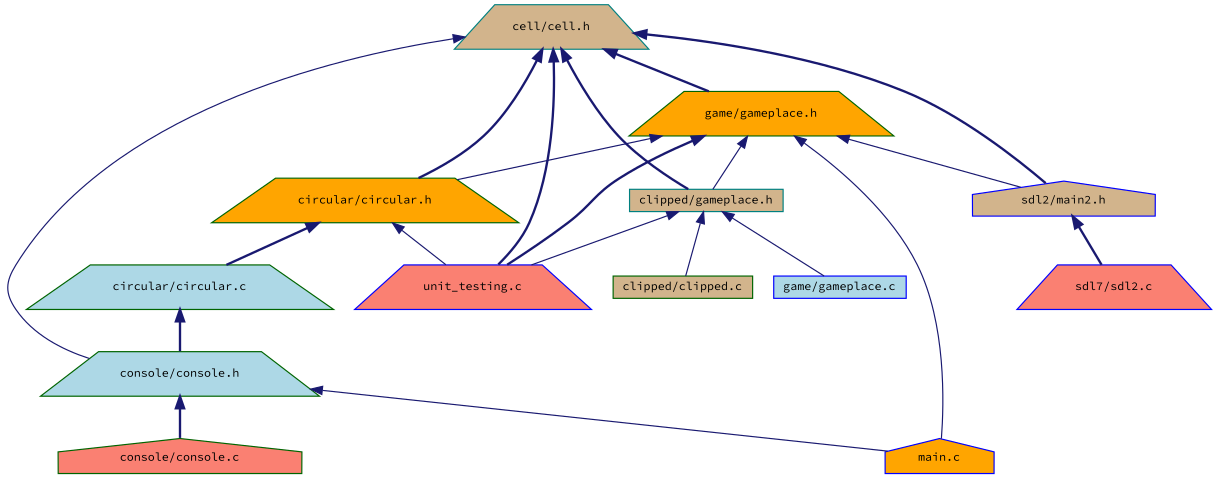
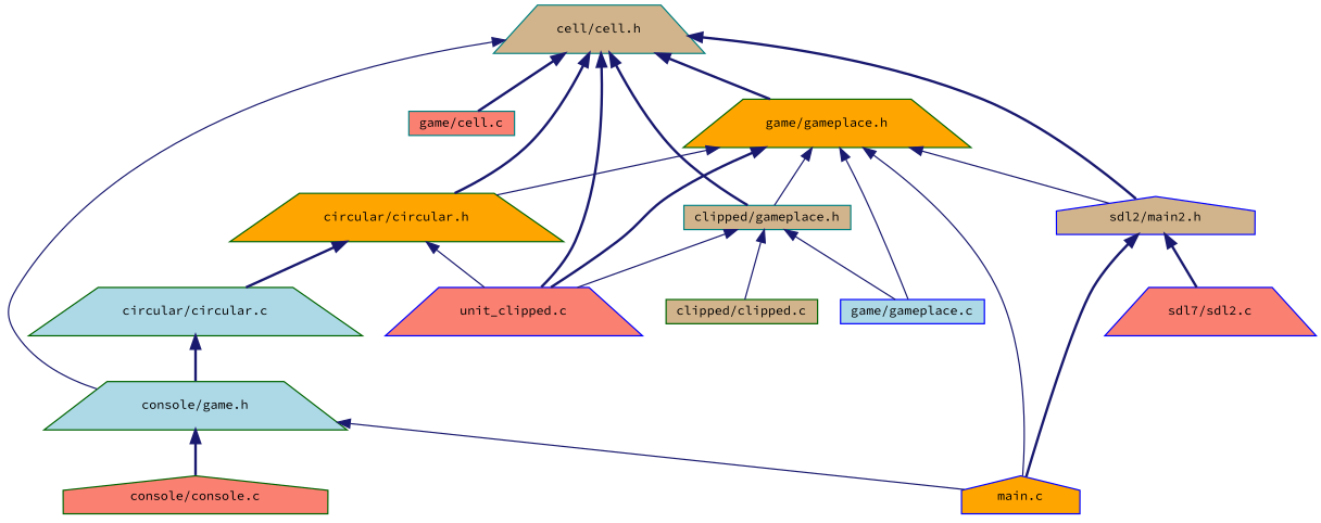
  digraph {
    fontname="Source Code Pro"
    node [color=darkgreen fillcolor=tan fontname="Source Code Pro" fontsize=10 shape=trapezium style=filled]
    edge [color=midnightblue dir=back fontname="Source Code Pro" fontsize=10 labelfontname=Helvetica labelfontsize=10 style=bold]
    n1 [color=teal fontcolor=black height=0.2 label="cell/cell.h" width=0.4]
-   n2 [fillcolor=lightblue height=0.2 label="console/console.h" width=0.4]
+   n2 [fillcolor=lightblue height=0.2 label="console/game.h" width=0.4]
+   n3 [color=teal fillcolor=salmon height=0.2 label="game/cell.c" shape=box width=0.4]
    n4 [fillcolor=orange height=0.2 label="game/gameplace.h" width=0.4]
    n5 [fillcolor=orange height=0.2 label="circular/circular.h" width=0.4]
-   n6 [color=blue fillcolor=salmon height=0.2 label="unit_testing.c" width=0.4]
+   n6 [color=blue fillcolor=salmon height=0.2 label="unit_clipped.c" width=0.4]
    n7 [color=teal height=0.2 label="clipped/gameplace.h" shape=box width=0.4]
    n8 [color=blue height=0.2 label="sdl2/main2.h" shape=house width=0.4]
    n9 [fillcolor=salmon height=0.2 label="console/console.c" shape=house width=0.4]
    n10 [color=blue fillcolor=orange height=0.2 label="main.c" shape=house width=0.4]
    n11 [color=blue fillcolor=lightblue height=0.2 label="game/gameplace.c" shape=box width=0.4]
    n12 [fillcolor=lightblue height=0.2 label="circular/circular.c" width=0.4]
    n13 [height=0.2 label="clipped/clipped.c" shape=box width=0.4]
    n14 [color=blue fillcolor=salmon height=0.2 label="sdl7/sdl2.c" width=0.4]
    n1 -> n2 [style=solid]
+   n1 -> n3
    n1 -> n4
    n1 -> n5
    n1 -> n6
    n1 -> n7
    n1 -> n8
    n2 -> n9
    n2 -> n10 [style=solid]
    n4 -> n5 [style=solid]
    n4 -> n6
    n4 -> n7 [style=solid]
    n4 -> n8 [style=solid]
    n4 -> n10 [style=solid]
+   n4 -> n11 [style=solid]
    n5 -> n6 [style=solid]
    n5 -> n12
    n7 -> n6 [style=solid]
    n7 -> n11 [style=solid]
    n7 -> n13 [style=solid]
+   n8 -> n10
    n8 -> n14
    n12 -> n2
  }
